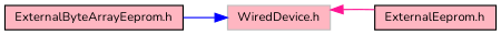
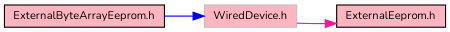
  digraph {
    fontname=Nunito
    rankdir=LR
    node [color=black fillcolor=lightpink fontname=Nunito fontsize=10 shape=record style=filled]
    edge [fontname=Nunito fontsize=10 labelfontname=Helvetica labelfontsize=10 style=solid]
    n1 [fontcolor=black height=0.2 label="ExternalByteArrayEeprom.h" width=0.4]
    n2 [color=grey75 height=0.2 label="WiredDevice.h" width=0.4]
    n3 [height=0.2 label="ExternalEeprom.h" width=0.4]
    n1 -> n2 [color=blue]
-   n3 -> n2 [color=deeppink]
+   n2 -> n3 [color=deeppink]
  }
